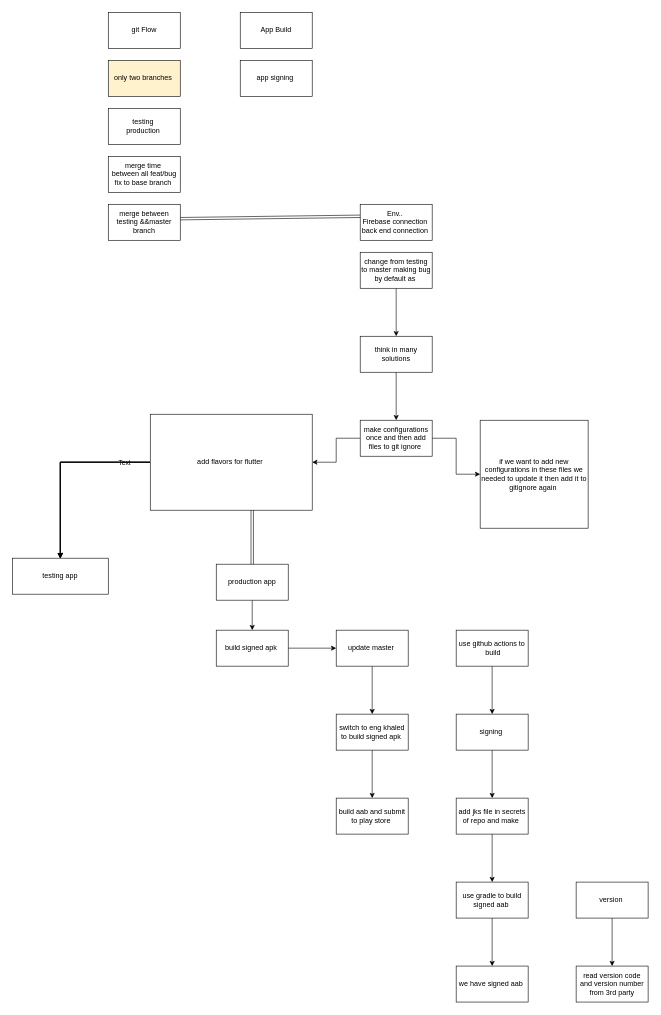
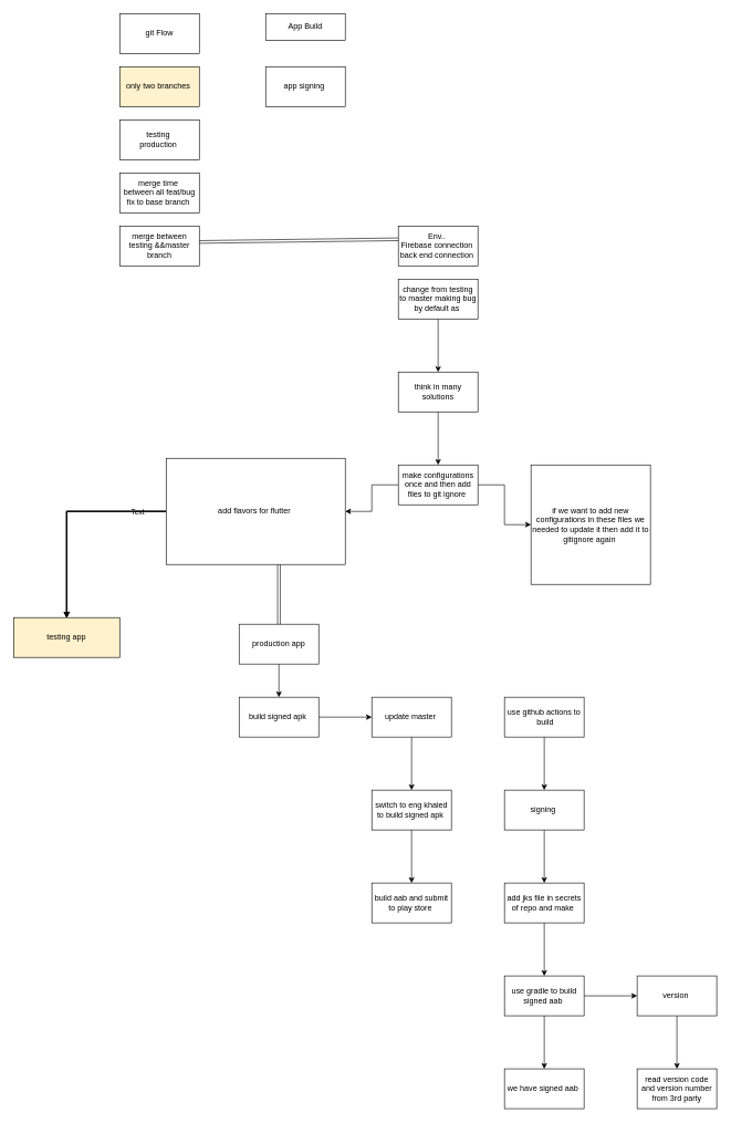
  <mxCell id="0" />
  <mxCell id="1" parent="0" />
  <mxCell id="2" value="Yes" style="rounded=0;html=1;jettySize=auto;orthogonalLoop=1;fontSize=11;endArrow=block;endFill=0;endSize=8;strokeWidth=1;shadow=0;labelBackgroundColor=none;edgeStyle=orthogonalEdgeStyle;" parent="1" edge="1"><mxGeometry y="20" relative="1" as="geometry"><mxPoint as="offset" /><mxPoint x="360" y="310" as="targetPoint" /></mxGeometry></mxCell>
  <mxCell id="3" value="No" style="rounded=0;html=1;jettySize=auto;orthogonalLoop=1;fontSize=11;endArrow=block;endFill=0;endSize=8;strokeWidth=1;shadow=0;labelBackgroundColor=none;edgeStyle=orthogonalEdgeStyle;" parent="1" edge="1"><mxGeometry x="0.333" y="20" relative="1" as="geometry"><mxPoint as="offset" /><mxPoint x="360" y="390" as="sourcePoint" /></mxGeometry></mxCell>
  <mxCell id="4" value="Yes" style="edgeStyle=orthogonalEdgeStyle;rounded=0;html=1;jettySize=auto;orthogonalLoop=1;fontSize=11;endArrow=block;endFill=0;endSize=8;strokeWidth=1;shadow=0;labelBackgroundColor=none;" parent="1" edge="1"><mxGeometry y="10" relative="1" as="geometry"><mxPoint as="offset" /><mxPoint x="410" y="350" as="sourcePoint" /></mxGeometry></mxCell>
  <mxCell id="5" value="git Flow" style="rounded=0;whiteSpace=wrap;html=1;" parent="1" vertex="1"><mxGeometry x="180" width="120" height="60" as="geometry" y="20" /></mxCell>
- <mxCell id="6" value="App Build" style="rounded=0;whiteSpace=wrap;html=1;" parent="1" vertex="1"><mxGeometry x="400" width="120" height="60" as="geometry" y="20" /></mxCell>
+ <mxCell id="6" value="App Build" style="rounded=0;whiteSpace=wrap;html=1;" parent="1" vertex="1"><mxGeometry x="400" y="20" width="120" height="40" as="geometry" /></mxCell>
  <mxCell id="7" value="Env..&amp;nbsp;&lt;br&gt;Firebase connection&amp;nbsp;&lt;br&gt;back end connection&amp;nbsp;" style="rounded=0;whiteSpace=wrap;html=1;" parent="1" vertex="1"><mxGeometry x="600" y="340" width="120" height="60" as="geometry" /></mxCell>
  <mxCell id="8" value="app signing&amp;nbsp;" style="rounded=0;whiteSpace=wrap;html=1;" parent="1" vertex="1"><mxGeometry x="400" y="100" width="120" height="60" as="geometry" /></mxCell>
  <mxCell id="9" value="only two branches&amp;nbsp;" style="rounded=0;whiteSpace=wrap;html=1;fillColor=#fff2cc;" parent="1" vertex="1"><mxGeometry x="180" y="100" width="120" height="60" as="geometry" /></mxCell>
  <mxCell id="10" value="testing&amp;nbsp;&lt;br&gt;production&amp;nbsp;" style="rounded=0;whiteSpace=wrap;html=1;" parent="1" vertex="1"><mxGeometry x="180" y="180" width="120" height="60" as="geometry" /></mxCell>
  <mxCell id="11" value="merge time&amp;nbsp;&lt;br&gt;between all feat/bug fix to base branch&amp;nbsp;" style="rounded=0;whiteSpace=wrap;html=1;" parent="1" vertex="1"><mxGeometry x="180" y="260" width="120" height="60" as="geometry" /></mxCell>
  <mxCell id="12" value="merge between testing &amp;amp;&amp;amp;master branch" style="rounded=0;whiteSpace=wrap;html=1;" parent="1" vertex="1"><mxGeometry x="180" y="340" width="120" height="60" as="geometry" /></mxCell>
  <mxCell id="13" value="" style="shape=link;html=1;rounded=0;exitX=1;exitY=0.4;exitDx=0;exitDy=0;exitPerimeter=0;" parent="1" source="12" edge="1"><mxGeometry width="100" relative="1" as="geometry"><mxPoint x="500" y="340" as="sourcePoint" /><mxPoint x="600" y="360" as="targetPoint" /></mxGeometry></mxCell>
  <mxCell id="14" value="" style="edgeStyle=orthogonalEdgeStyle;rounded=0;orthogonalLoop=1;jettySize=auto;html=1;" parent="1" source="15" target="17" edge="1"><mxGeometry relative="1" as="geometry" /></mxCell>
  <mxCell id="15" value="change from testing to master making bug by default as&amp;nbsp;" style="rounded=0;whiteSpace=wrap;html=1;" parent="1" vertex="1"><mxGeometry x="600" y="420" width="120" height="60" as="geometry" /></mxCell>
  <mxCell id="16" value="" style="edgeStyle=orthogonalEdgeStyle;rounded=0;orthogonalLoop=1;jettySize=auto;html=1;" parent="1" source="17" target="20" edge="1"><mxGeometry relative="1" as="geometry" /></mxCell>
  <mxCell id="17" value="think in many solutions" style="whiteSpace=wrap;html=1;rounded=0;" parent="1" vertex="1"><mxGeometry x="600" y="560" width="120" height="60" as="geometry" /></mxCell>
  <mxCell id="18" value="" style="edgeStyle=orthogonalEdgeStyle;rounded=0;orthogonalLoop=1;jettySize=auto;html=1;" parent="1" source="20" target="21" edge="1"><mxGeometry relative="1" as="geometry" /></mxCell>
  <mxCell id="19" value="" style="edgeStyle=orthogonalEdgeStyle;rounded=0;orthogonalLoop=1;jettySize=auto;html=1;" parent="1" source="20" target="28" edge="1"><mxGeometry relative="1" as="geometry" /></mxCell>
  <mxCell id="20" value="make configurations once and then add files to git ignore&amp;nbsp;&lt;br&gt;" style="whiteSpace=wrap;html=1;rounded=0;" parent="1" vertex="1"><mxGeometry x="600" y="700" width="120" height="60" as="geometry" /></mxCell>
  <mxCell id="21" value="if we want to add new configurations in these files we needed to update it then add it to gitignore again&amp;nbsp;" style="whiteSpace=wrap;html=1;rounded=0;" parent="1" vertex="1"><mxGeometry x="800" y="700" width="180" height="180" as="geometry" /></mxCell>
  <mxCell id="22" value="" style="edgeStyle=orthogonalEdgeStyle;rounded=0;orthogonalLoop=1;jettySize=auto;html=1;" parent="1" source="28" target="29" edge="1"><mxGeometry relative="1" as="geometry" /></mxCell>
  <mxCell id="23" value="Text" style="edgeLabel;html=1;align=center;verticalAlign=middle;resizable=0;points=[];" parent="22" vertex="1" connectable="0"><mxGeometry x="-0.719" relative="1" as="geometry"><mxPoint as="offset" /></mxGeometry></mxCell>
  <mxCell id="24" value="" style="edgeStyle=orthogonalEdgeStyle;rounded=0;orthogonalLoop=1;jettySize=auto;html=1;" parent="1" source="28" target="29" edge="1"><mxGeometry relative="1" as="geometry" /></mxCell>
  <mxCell id="25" value="" style="edgeStyle=orthogonalEdgeStyle;rounded=0;orthogonalLoop=1;jettySize=auto;html=1;" parent="1" source="28" target="29" edge="1"><mxGeometry relative="1" as="geometry" /></mxCell>
  <mxCell id="26" value="" style="edgeStyle=orthogonalEdgeStyle;rounded=0;orthogonalLoop=1;jettySize=auto;html=1;" parent="1" source="28" target="29" edge="1"><mxGeometry relative="1" as="geometry" /></mxCell>
  <mxCell id="27" value="" style="edgeStyle=orthogonalEdgeStyle;rounded=0;orthogonalLoop=1;jettySize=auto;html=1;" parent="1" source="28" target="29" edge="1"><mxGeometry relative="1" as="geometry" /></mxCell>
  <mxCell id="28" value="add flavors for flutter&amp;nbsp;" style="whiteSpace=wrap;html=1;rounded=0;" parent="1" vertex="1"><mxGeometry x="250" y="690" width="270" height="160" as="geometry" /></mxCell>
- <mxCell id="29" value="testing app" style="whiteSpace=wrap;html=1;rounded=0;" parent="1" vertex="1"><mxGeometry x="20" y="930" width="160" height="60" as="geometry" /></mxCell>
+ <mxCell id="29" value="testing app" style="whiteSpace=wrap;html=1;rounded=0;fillColor=#fff2cc;" parent="1" vertex="1"><mxGeometry x="20" y="930" width="160" height="60" as="geometry" /></mxCell>
  <mxCell id="30" value="" style="edgeStyle=orthogonalEdgeStyle;rounded=0;orthogonalLoop=1;jettySize=auto;html=1;" parent="1" source="31" target="34" edge="1"><mxGeometry relative="1" as="geometry" /></mxCell>
  <mxCell id="31" value="production app" style="rounded=0;whiteSpace=wrap;html=1;" parent="1" vertex="1"><mxGeometry x="360" y="940" width="120" height="60" as="geometry" /></mxCell>
  <mxCell id="32" value="" style="shape=link;html=1;rounded=0;" parent="1" target="31" edge="1"><mxGeometry width="100" relative="1" as="geometry"><mxPoint x="420" y="850" as="sourcePoint" /><mxPoint x="520" y="840" as="targetPoint" /></mxGeometry></mxCell>
  <mxCell id="33" value="" style="edgeStyle=orthogonalEdgeStyle;rounded=0;orthogonalLoop=1;jettySize=auto;html=1;" parent="1" source="34" target="36" edge="1"><mxGeometry relative="1" as="geometry" /></mxCell>
  <mxCell id="34" value="build signed apk&amp;nbsp;" style="rounded=0;whiteSpace=wrap;html=1;" parent="1" vertex="1"><mxGeometry x="360" y="1050" width="120" height="60" as="geometry" /></mxCell>
  <mxCell id="35" value="" style="edgeStyle=orthogonalEdgeStyle;rounded=0;orthogonalLoop=1;jettySize=auto;html=1;" parent="1" source="36" target="38" edge="1"><mxGeometry relative="1" as="geometry" /></mxCell>
  <mxCell id="36" value="update master&amp;nbsp;" style="whiteSpace=wrap;html=1;rounded=0;" parent="1" vertex="1"><mxGeometry x="560" y="1050" width="120" height="60" as="geometry" /></mxCell>
  <mxCell id="37" value="" style="edgeStyle=orthogonalEdgeStyle;rounded=0;orthogonalLoop=1;jettySize=auto;html=1;" parent="1" source="38" target="39" edge="1"><mxGeometry relative="1" as="geometry" /></mxCell>
  <mxCell id="38" value="switch to eng khaled to build signed apk&amp;nbsp;" style="whiteSpace=wrap;html=1;rounded=0;" parent="1" vertex="1"><mxGeometry x="560" y="1190" width="120" height="60" as="geometry" /></mxCell>
  <mxCell id="39" value="build aab and submit to play store&amp;nbsp;" style="whiteSpace=wrap;html=1;rounded=0;" parent="1" vertex="1"><mxGeometry x="560" y="1330" width="120" height="60" as="geometry" /></mxCell>
  <mxCell id="40" value="" style="edgeStyle=orthogonalEdgeStyle;rounded=0;orthogonalLoop=1;jettySize=auto;html=1;" parent="1" source="41" target="43" edge="1"><mxGeometry relative="1" as="geometry" /></mxCell>
  <mxCell id="41" value="use github actions to&lt;br&gt;&amp;nbsp;build" style="whiteSpace=wrap;html=1;rounded=0;" parent="1" vertex="1"><mxGeometry x="760" y="1050" width="120" height="60" as="geometry" /></mxCell>
  <mxCell id="42" value="" style="edgeStyle=orthogonalEdgeStyle;rounded=0;orthogonalLoop=1;jettySize=auto;html=1;" parent="1" source="43" target="45" edge="1"><mxGeometry relative="1" as="geometry" /></mxCell>
  <mxCell id="43" value="signing&amp;nbsp;" style="whiteSpace=wrap;html=1;rounded=0;" parent="1" vertex="1"><mxGeometry x="760" y="1190" width="120" height="60" as="geometry" /></mxCell>
  <mxCell id="44" value="" style="edgeStyle=orthogonalEdgeStyle;rounded=0;orthogonalLoop=1;jettySize=auto;html=1;" parent="1" source="45" target="48" edge="1"><mxGeometry relative="1" as="geometry" /></mxCell>
  <mxCell id="45" value="add jks file in secrets of repo and make&amp;nbsp;" style="whiteSpace=wrap;html=1;rounded=0;" parent="1" vertex="1"><mxGeometry x="760" y="1330" width="120" height="60" as="geometry" /></mxCell>
  <mxCell id="46" value="" style="edgeStyle=orthogonalEdgeStyle;rounded=0;orthogonalLoop=1;jettySize=auto;html=1;" parent="1" source="48" target="49" edge="1"><mxGeometry relative="1" as="geometry" /></mxCell>
+ <mxCell id="47" value="" style="edgeStyle=orthogonalEdgeStyle;rounded=0;orthogonalLoop=1;jettySize=auto;html=1;" parent="1" source="48" target="51" edge="1"><mxGeometry relative="1" as="geometry" /></mxCell>
  <mxCell id="48" value="use gradle to build signed aab&amp;nbsp;" style="whiteSpace=wrap;html=1;rounded=0;" parent="1" vertex="1"><mxGeometry x="760" y="1470" width="120" height="60" as="geometry" /></mxCell>
  <mxCell id="49" value="we have signed aab&amp;nbsp;" style="rounded=0;whiteSpace=wrap;html=1;" parent="1" vertex="1"><mxGeometry x="760" y="1610" width="120" height="60" as="geometry" /></mxCell>
  <mxCell id="50" value="" style="edgeStyle=orthogonalEdgeStyle;rounded=0;orthogonalLoop=1;jettySize=auto;html=1;" parent="1" source="51" target="52" edge="1"><mxGeometry relative="1" as="geometry" /></mxCell>
  <mxCell id="51" value="version&amp;nbsp;" style="whiteSpace=wrap;html=1;rounded=0;" parent="1" vertex="1"><mxGeometry x="960" y="1470" width="120" height="60" as="geometry" /></mxCell>
  <mxCell id="52" value="read version code and version number from 3rd party" style="whiteSpace=wrap;html=1;rounded=0;" parent="1" vertex="1"><mxGeometry x="960" y="1610" width="120" height="60" as="geometry" /></mxCell>
